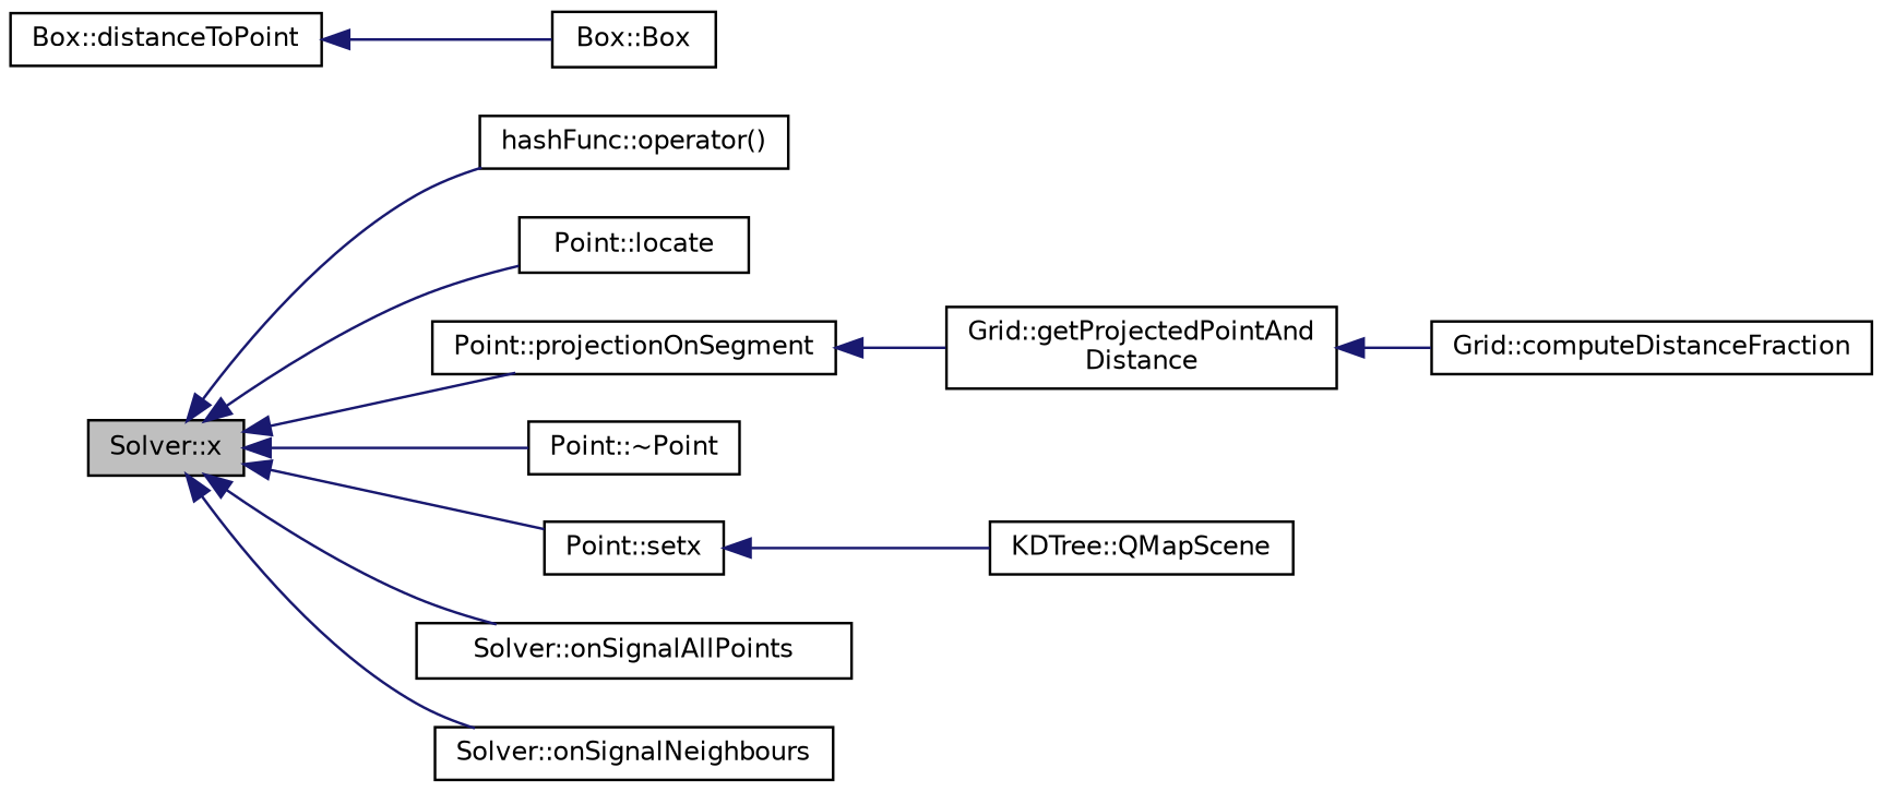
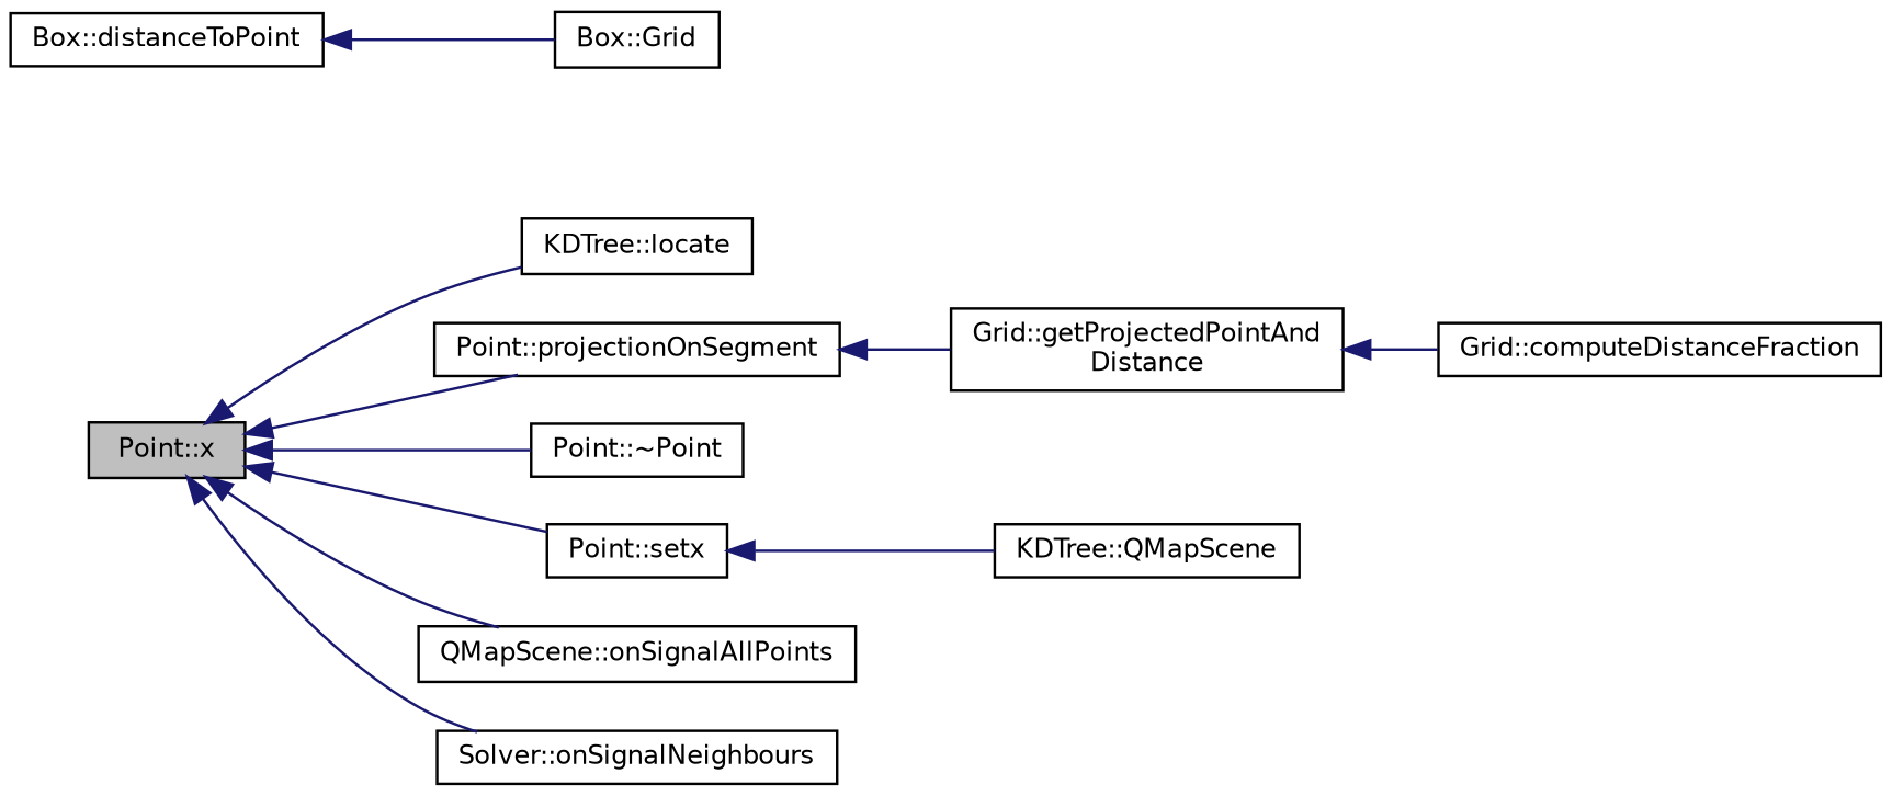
  digraph {
    rankdir=LR
    node [color=black fontname=Helvetica fontsize=10 shape=record]
    edge [color=midnightblue dir=back fontname=Helvetica fontsize=10 labelfontname=Helvetica labelfontsize=10 style=solid]
-   n1 [fillcolor=grey75 fontcolor=black height=0.2 label="Solver::x" style=filled width=0.4]
-   n2 [height=0.2 label="hashFunc::operator()" width=0.4]
-   n3 [height=0.2 label="Point::locate" width=0.4]
+   n1 [fillcolor=grey75 fontcolor=black height=0.2 label="Point::x" style=filled width=0.4]
+   n3 [height=0.2 label="KDTree::locate" width=0.4]
    n4 [height=0.2 label="Point::projectionOnSegment" width=0.4]
    n5 [height=0.2 label="Point::~Point" width=0.4]
    n6 [height=0.2 label="Point::setx" width=0.4]
-   n7 [height=0.2 label="Solver::onSignalAllPoints" width=0.4]
+   n7 [height=0.2 label="QMapScene::onSignalAllPoints" width=0.4]
    n8 [height=0.2 label="Solver::onSignalNeighbours" width=0.4]
    n9 [height=0.2 label="Box::distanceToPoint" width=0.4]
-   n10 [height=0.2 label="Box::Box" width=0.4]
+   n10 [height=0.2 label="Box::Grid" width=0.4]
    n11 [height=0.2 label="Grid::getProjectedPointAnd\lDistance" width=0.4]
    n12 [height=0.2 label="KDTree::QMapScene" width=0.4]
    n13 [height=0.2 label="Grid::computeDistanceFraction" width=0.4]
-   n1 -> n2
    n1 -> n3
    n1 -> n4
    n1 -> n5
    n1 -> n6
    n1 -> n7
    n1 -> n8
    n4 -> n11
    n6 -> n12
    n9 -> n10
    n11 -> n13
  }
